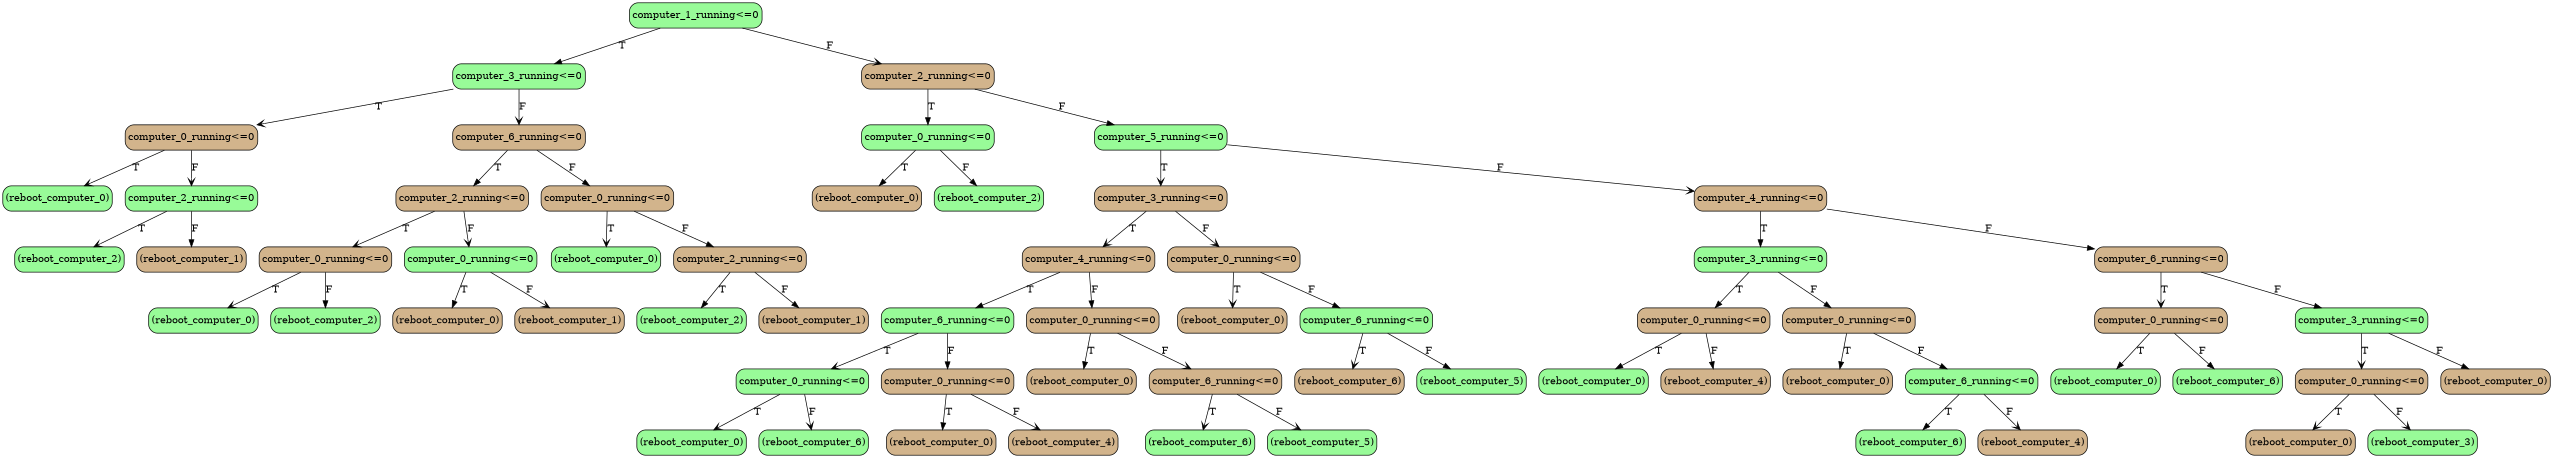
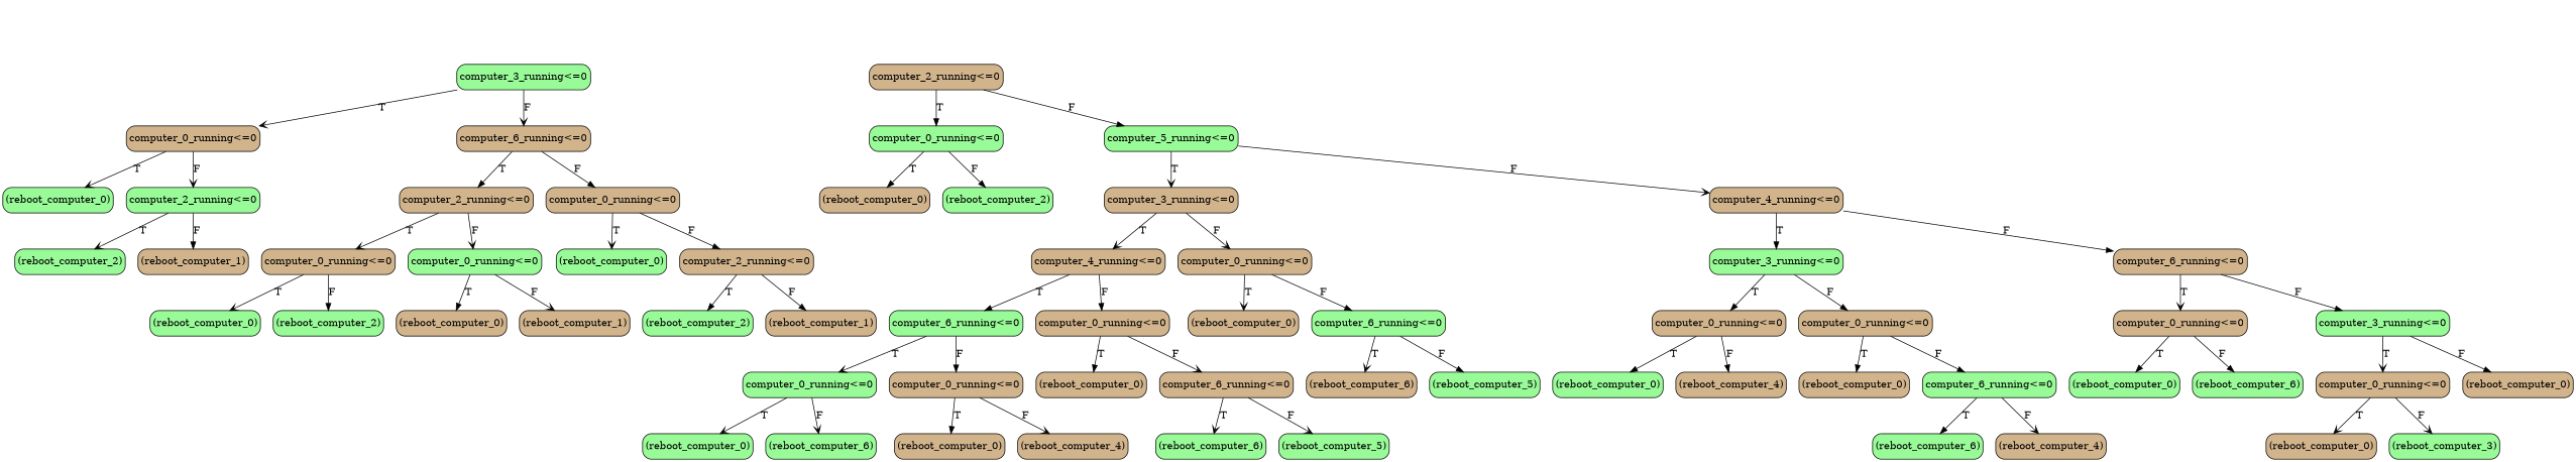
  digraph {
    node [margin="0.05,0.05" shape=box style="rounded,filled" fillcolor=tan]
    edge [arrowhead=normal]
    n1 [label="(reboot_computer_0)" fillcolor=palegreen]
    n2 [label="(reboot_computer_2)" fillcolor=palegreen]
    n3 [label="(reboot_computer_1)"]
    n4 [label="computer_2_running<=0" fillcolor=palegreen]
    n5 [label="computer_0_running<=0"]
    n6 [label="(reboot_computer_0)" fillcolor=palegreen]
    n7 [label="(reboot_computer_2)" fillcolor=palegreen]
    n8 [label="computer_0_running<=0"]
    n9 [label="(reboot_computer_0)"]
    n10 [label="(reboot_computer_1)"]
    n11 [label="computer_0_running<=0" fillcolor=palegreen]
    n12 [label="computer_2_running<=0"]
    n13 [label="(reboot_computer_0)" fillcolor=palegreen]
    n14 [label="(reboot_computer_2)" fillcolor=palegreen]
    n15 [label="(reboot_computer_1)"]
    n16 [label="computer_2_running<=0"]
    n17 [label="computer_0_running<=0"]
    n18 [label="computer_6_running<=0"]
    n19 [label="computer_3_running<=0" fillcolor=palegreen]
    n20 [label="(reboot_computer_0)"]
    n21 [label="(reboot_computer_2)" fillcolor=palegreen]
    n22 [label="computer_0_running<=0" fillcolor=palegreen]
    n23 [label="(reboot_computer_0)" fillcolor=palegreen]
    n24 [label="(reboot_computer_6)" fillcolor=palegreen]
    n25 [label="computer_0_running<=0" fillcolor=palegreen]
    n26 [label="(reboot_computer_0)"]
    n27 [label="(reboot_computer_4)"]
    n28 [label="computer_0_running<=0"]
    n29 [label="computer_6_running<=0" fillcolor=palegreen]
    n30 [label="(reboot_computer_0)"]
    n31 [label="(reboot_computer_6)" fillcolor=palegreen]
    n32 [label="(reboot_computer_5)" fillcolor=palegreen]
    n33 [label="computer_6_running<=0"]
    n34 [label="computer_0_running<=0"]
    n35 [label="computer_4_running<=0"]
    n36 [label="(reboot_computer_0)"]
    n37 [label="(reboot_computer_6)"]
    n38 [label="(reboot_computer_5)" fillcolor=palegreen]
    n39 [label="computer_6_running<=0" fillcolor=palegreen]
    n40 [label="computer_0_running<=0"]
    n41 [label="computer_3_running<=0"]
    n42 [label="(reboot_computer_0)" fillcolor=palegreen]
    n43 [label="(reboot_computer_4)"]
    n44 [label="computer_0_running<=0"]
    n45 [label="(reboot_computer_0)"]
    n46 [label="(reboot_computer_6)" fillcolor=palegreen]
    n47 [label="(reboot_computer_4)"]
    n48 [label="computer_6_running<=0" fillcolor=palegreen]
    n49 [label="computer_0_running<=0"]
    n50 [label="computer_3_running<=0" fillcolor=palegreen]
    n51 [label="(reboot_computer_0)" fillcolor=palegreen]
    n52 [label="(reboot_computer_6)" fillcolor=palegreen]
    n53 [label="computer_0_running<=0"]
    n54 [label="(reboot_computer_0)"]
    n55 [label="(reboot_computer_3)" fillcolor=palegreen]
    n56 [label="computer_0_running<=0"]
    n57 [label="(reboot_computer_0)"]
    n58 [label="computer_3_running<=0" fillcolor=palegreen]
    n59 [label="computer_6_running<=0"]
    n60 [label="computer_4_running<=0"]
    n61 [label="computer_5_running<=0" fillcolor=palegreen]
    n62 [label="computer_2_running<=0"]
-   n63 [label="computer_1_running<=0" fillcolor=palegreen]
    n4 -> n2 [label=T arrowhead=vee]
    n4 -> n3 [label=F]
    n5 -> n1 [label=T arrowhead=vee]
    n5 -> n4 [label=F arrowhead=vee]
    n8 -> n6 [label=T arrowhead=vee]
    n8 -> n7 [label=F]
    n11 -> n9 [label=T]
    n11 -> n10 [label=F arrowhead=vee]
    n12 -> n8 [label=T arrowhead=vee]
    n12 -> n11 [label=F arrowhead=vee]
    n16 -> n14 [label=T]
    n16 -> n15 [label=F]
    n17 -> n13 [label=T arrowhead=vee]
    n17 -> n16 [label=F]
    n18 -> n12 [label=T]
    n18 -> n17 [label=F]
    n19 -> n5 [label=T arrowhead=vee]
    n19 -> n18 [label=F arrowhead=vee]
    n22 -> n20 [label=T]
    n22 -> n21 [label=F]
    n25 -> n23 [label=T arrowhead=vee]
    n25 -> n24 [label=F arrowhead=vee]
    n28 -> n26 [label=T]
    n28 -> n27 [label=F arrowhead=vee]
    n29 -> n25 [label=T arrowhead=vee]
    n29 -> n28 [label=F]
    n33 -> n31 [label=T arrowhead=vee]
    n33 -> n32 [label=F arrowhead=vee]
    n34 -> n30 [label=T]
    n34 -> n33 [label=F arrowhead=vee]
    n35 -> n29 [label=T]
    n35 -> n34 [label=F]
    n39 -> n37 [label=T arrowhead=vee]
    n39 -> n38 [label=F]
    n40 -> n36 [label=T arrowhead=vee]
    n40 -> n39 [label=F]
    n41 -> n35 [label=T arrowhead=vee]
    n41 -> n40 [label=F arrowhead=vee]
    n44 -> n42 [label=T]
    n44 -> n43 [label=F]
    n48 -> n46 [label=T]
    n48 -> n47 [label=F arrowhead=vee]
    n49 -> n45 [label=T]
    n49 -> n48 [label=F]
    n50 -> n44 [label=T]
    n50 -> n49 [label=F]
    n53 -> n51 [label=T]
    n53 -> n52 [label=F]
    n56 -> n54 [label=T arrowhead=vee]
    n56 -> n55 [label=F arrowhead=vee]
    n58 -> n56 [label=T arrowhead=vee]
    n58 -> n57 [label=F]
    n59 -> n53 [label=T arrowhead=vee]
    n59 -> n58 [label=F]
    n60 -> n50 [label=T]
    n60 -> n59 [label=F]
    n61 -> n41 [label=T arrowhead=vee]
    n61 -> n60 [label=F arrowhead=vee]
    n62 -> n22 [label=T]
    n62 -> n61 [label=F]
-   n63 -> n19 [label=T]
-   n63 -> n62 [label=F arrowhead=vee]
  }
